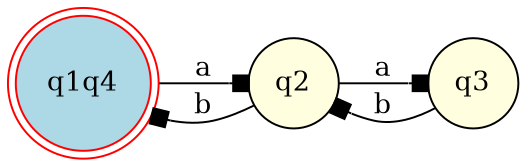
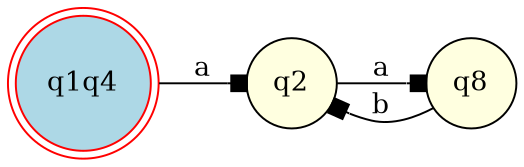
  digraph {
    rankdir=LR
    node [fillcolor=lightyellow shape=circle style=filled]
    edge [arrowhead=box]
    q1q4 [color=red fillcolor=lightblue shape=doublecircle]
    q2
-   q3
+   q3 [label=q8]
    q1q4 -> q2 [label=a]
-   q2 -> q1q4 [label=b]
    q2 -> q3 [label=a]
    q3 -> q2 [label=b]
  }
